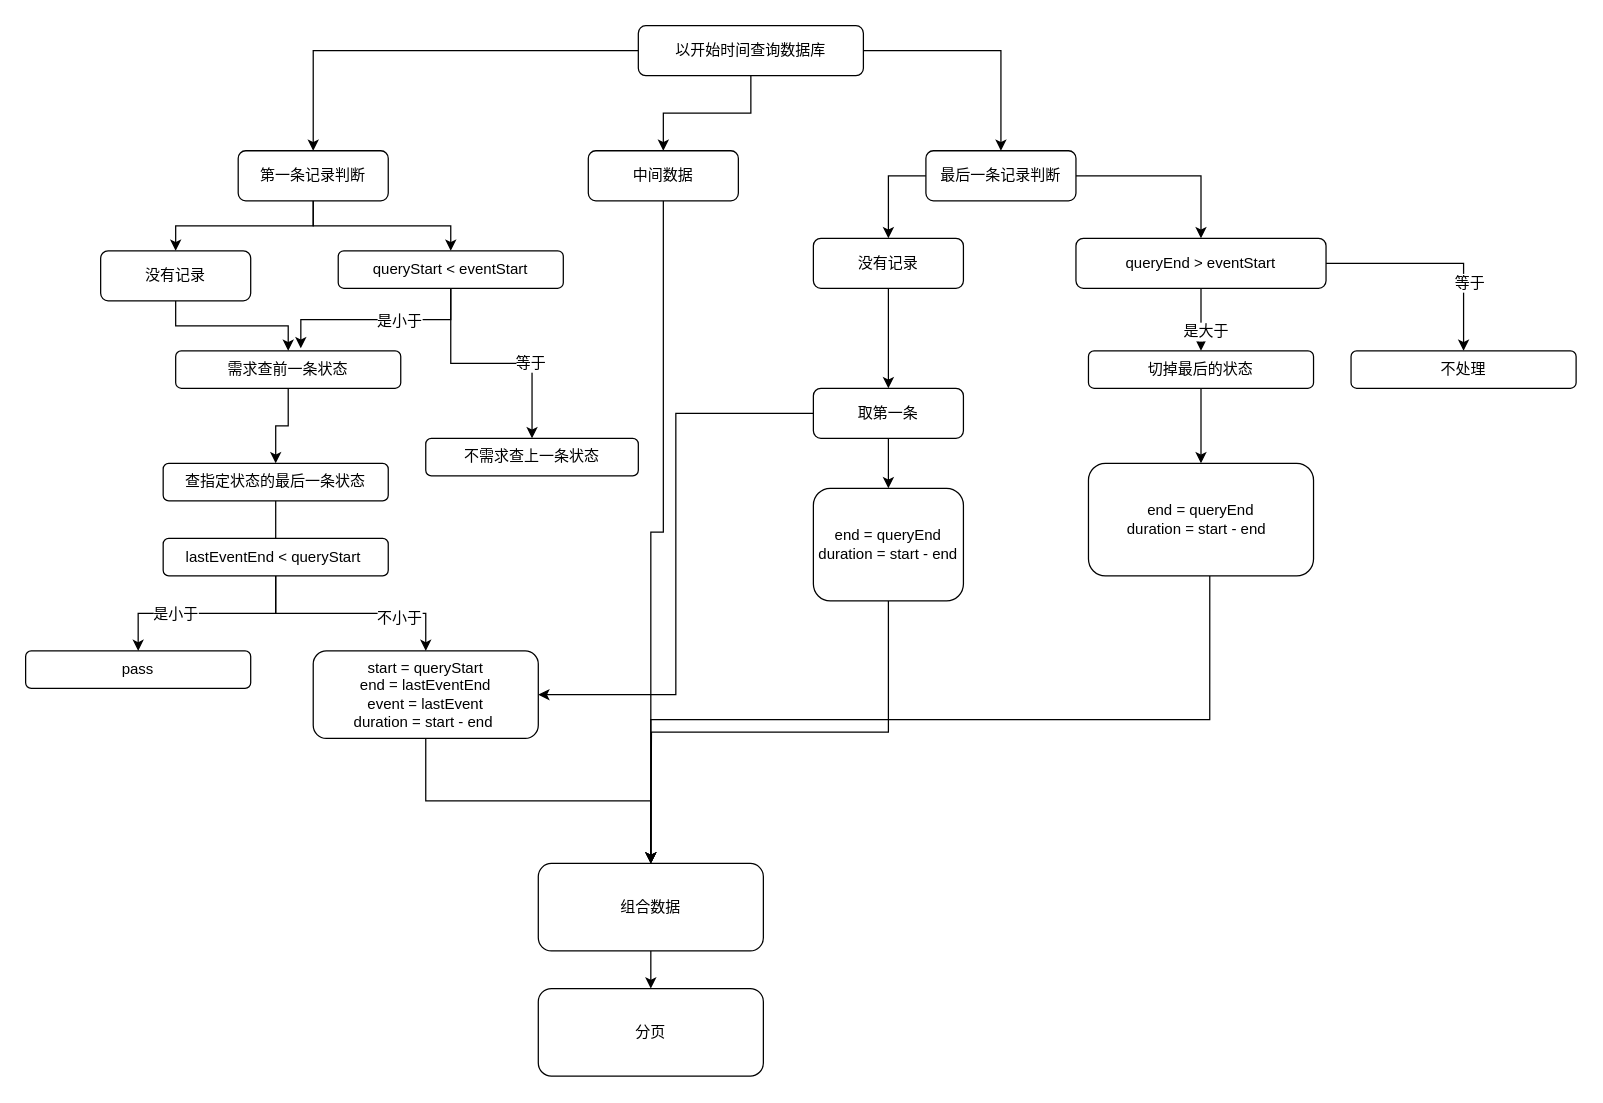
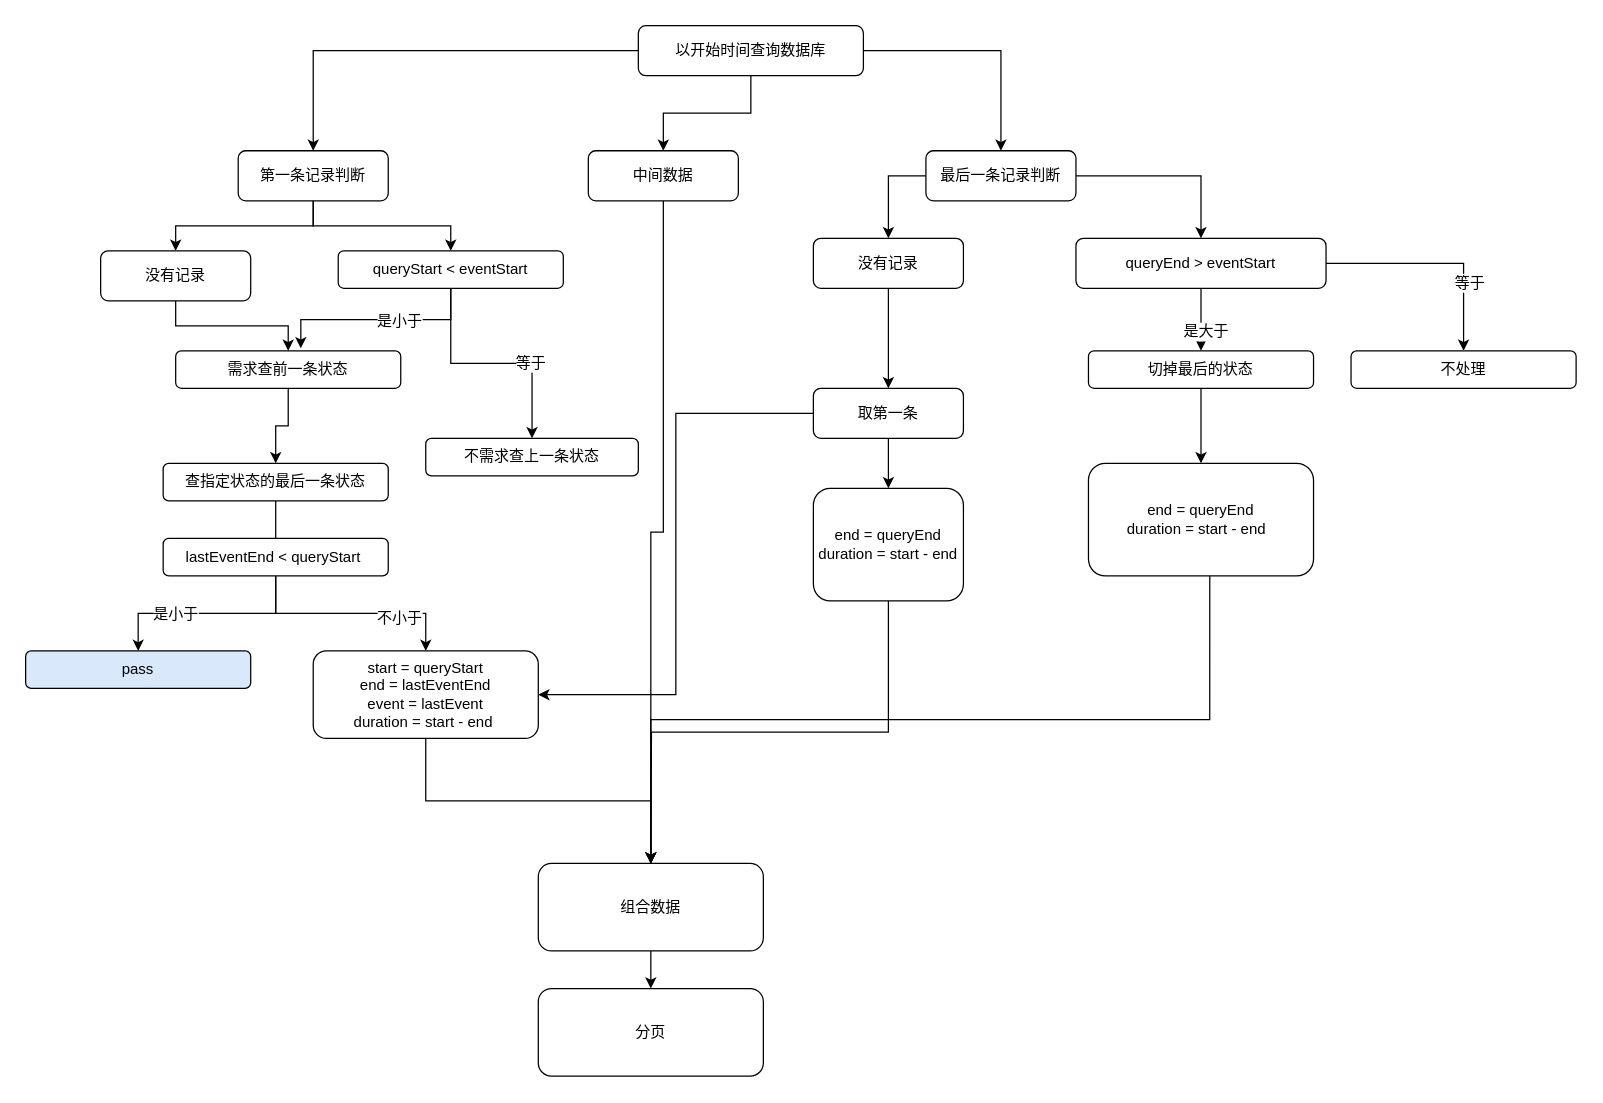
  <mxCell id="0" />
  <mxCell id="1" parent="0" />
  <mxCell id="2" style="edgeStyle=orthogonalEdgeStyle;rounded=0;orthogonalLoop=1;jettySize=auto;html=1;" edge="1" parent="1" source="5" target="8"><mxGeometry relative="1" as="geometry" /></mxCell>
  <mxCell id="3" style="edgeStyle=orthogonalEdgeStyle;rounded=0;orthogonalLoop=1;jettySize=auto;html=1;" edge="1" parent="1" source="5" target="11"><mxGeometry relative="1" as="geometry" /></mxCell>
  <mxCell id="4" style="edgeStyle=orthogonalEdgeStyle;rounded=0;orthogonalLoop=1;jettySize=auto;html=1;" edge="1" parent="1" source="5" target="42"><mxGeometry relative="1" as="geometry" /></mxCell>
  <mxCell id="5" value="以开始时间查询数据库" style="rounded=1;whiteSpace=wrap;html=1;" vertex="1" parent="1"><mxGeometry x="510" y="20" width="180" height="40" as="geometry" /></mxCell>
  <mxCell id="6" style="edgeStyle=orthogonalEdgeStyle;rounded=0;orthogonalLoop=1;jettySize=auto;html=1;entryX=0.5;entryY=0;entryDx=0;entryDy=0;" edge="1" parent="1" source="8" target="16"><mxGeometry relative="1" as="geometry" /></mxCell>
  <mxCell id="7" style="edgeStyle=orthogonalEdgeStyle;rounded=0;orthogonalLoop=1;jettySize=auto;html=1;" edge="1" parent="1" source="8" target="31"><mxGeometry relative="1" as="geometry" /></mxCell>
  <mxCell id="8" value="第一条记录判断" style="rounded=1;whiteSpace=wrap;html=1;" vertex="1" parent="1"><mxGeometry x="190" y="120" width="120" height="40" as="geometry" /></mxCell>
  <mxCell id="9" style="edgeStyle=orthogonalEdgeStyle;rounded=0;orthogonalLoop=1;jettySize=auto;html=1;entryX=0.5;entryY=0;entryDx=0;entryDy=0;exitX=0;exitY=0.5;exitDx=0;exitDy=0;" edge="1" parent="1" source="11" target="33"><mxGeometry relative="1" as="geometry" /></mxCell>
  <mxCell id="10" style="edgeStyle=orthogonalEdgeStyle;rounded=0;orthogonalLoop=1;jettySize=auto;html=1;exitX=1;exitY=0.5;exitDx=0;exitDy=0;" edge="1" parent="1" source="11" target="47"><mxGeometry relative="1" as="geometry" /></mxCell>
  <mxCell id="11" value="最后一条记录判断" style="rounded=1;whiteSpace=wrap;html=1;" vertex="1" parent="1"><mxGeometry x="740" y="120" width="120" height="40" as="geometry" /></mxCell>
  <mxCell id="12" style="edgeStyle=orthogonalEdgeStyle;rounded=0;orthogonalLoop=1;jettySize=auto;html=1;entryX=0.556;entryY=-0.067;entryDx=0;entryDy=0;entryPerimeter=0;" edge="1" parent="1" source="16" target="18"><mxGeometry relative="1" as="geometry" /></mxCell>
  <mxCell id="13" value="是小于" style="text;html=1;align=center;verticalAlign=middle;resizable=0;points=[];labelBackgroundColor=#ffffff;" vertex="1" connectable="0" parent="12"><mxGeometry x="-0.202" y="1" relative="1" as="geometry"><mxPoint as="offset" /></mxGeometry></mxCell>
  <mxCell id="14" style="edgeStyle=orthogonalEdgeStyle;rounded=0;orthogonalLoop=1;jettySize=auto;html=1;entryX=0.5;entryY=0;entryDx=0;entryDy=0;" edge="1" parent="1" source="16" target="19"><mxGeometry relative="1" as="geometry" /></mxCell>
  <mxCell id="15" value="等于" style="text;html=1;align=center;verticalAlign=middle;resizable=0;points=[];labelBackgroundColor=#ffffff;" vertex="1" connectable="0" parent="14"><mxGeometry x="0.333" y="1" relative="1" as="geometry"><mxPoint as="offset" /></mxGeometry></mxCell>
  <mxCell id="16" value="queryStart &amp;lt; eventStart" style="rounded=1;whiteSpace=wrap;html=1;" vertex="1" parent="1"><mxGeometry x="270" y="200" width="180" height="30" as="geometry" /></mxCell>
  <mxCell id="17" style="edgeStyle=orthogonalEdgeStyle;rounded=0;orthogonalLoop=1;jettySize=auto;html=1;entryX=0.5;entryY=0;entryDx=0;entryDy=0;" edge="1" parent="1" source="18" target="21"><mxGeometry relative="1" as="geometry" /></mxCell>
  <mxCell id="18" value="需求查前一条状态" style="rounded=1;whiteSpace=wrap;html=1;" vertex="1" parent="1"><mxGeometry x="140" y="280" width="180" height="30" as="geometry" /></mxCell>
  <mxCell id="19" value="不需求查上一条状态" style="rounded=1;whiteSpace=wrap;html=1;" vertex="1" parent="1"><mxGeometry x="340" y="350" width="170" height="30" as="geometry" /></mxCell>
  <mxCell id="20" style="edgeStyle=orthogonalEdgeStyle;rounded=0;orthogonalLoop=1;jettySize=auto;html=1;entryX=0.5;entryY=0;entryDx=0;entryDy=0;endArrow=none;" edge="1" parent="1" source="21" target="26"><mxGeometry relative="1" as="geometry" /></mxCell>
  <mxCell id="21" value="查指定状态的最后一条状态" style="rounded=1;whiteSpace=wrap;html=1;" vertex="1" parent="1"><mxGeometry x="130" y="370" width="180" height="30" as="geometry" /></mxCell>
  <mxCell id="22" style="edgeStyle=orthogonalEdgeStyle;rounded=0;orthogonalLoop=1;jettySize=auto;html=1;" edge="1" parent="1" source="26" target="27"><mxGeometry relative="1" as="geometry" /></mxCell>
  <mxCell id="23" value="是小于" style="text;html=1;align=center;verticalAlign=middle;resizable=0;points=[];labelBackgroundColor=#ffffff;" vertex="1" connectable="0" parent="22"><mxGeometry x="0.306" relative="1" as="geometry"><mxPoint as="offset" /></mxGeometry></mxCell>
  <mxCell id="24" style="edgeStyle=orthogonalEdgeStyle;rounded=0;orthogonalLoop=1;jettySize=auto;html=1;" edge="1" parent="1" source="26" target="29"><mxGeometry relative="1" as="geometry" /></mxCell>
  <mxCell id="25" value="不小于" style="text;html=1;align=center;verticalAlign=middle;resizable=0;points=[];labelBackgroundColor=#ffffff;" vertex="1" connectable="0" parent="24"><mxGeometry x="0.422" y="-3" relative="1" as="geometry"><mxPoint as="offset" /></mxGeometry></mxCell>
  <mxCell id="26" value="lastEventEnd &amp;lt; queryStart&amp;nbsp;" style="rounded=1;whiteSpace=wrap;html=1;" vertex="1" parent="1"><mxGeometry x="130" y="430" width="180" height="30" as="geometry" /></mxCell>
- <mxCell id="27" value="pass" style="rounded=1;whiteSpace=wrap;html=1;" vertex="1" parent="1"><mxGeometry x="20" y="520" width="180" height="30" as="geometry" /></mxCell>
+ <mxCell id="27" value="pass" style="rounded=1;whiteSpace=wrap;html=1;fillColor=#dae8fc;" vertex="1" parent="1"><mxGeometry x="20" y="520" width="180" height="30" as="geometry" /></mxCell>
  <mxCell id="28" style="edgeStyle=orthogonalEdgeStyle;rounded=0;orthogonalLoop=1;jettySize=auto;html=1;" edge="1" parent="1" source="29" target="40"><mxGeometry relative="1" as="geometry" /></mxCell>
  <mxCell id="29" value="start = queryStart&lt;br&gt;end = lastEventEnd&lt;br&gt;event = lastEvent&lt;br&gt;duration = start - end&amp;nbsp;" style="rounded=1;whiteSpace=wrap;html=1;" vertex="1" parent="1"><mxGeometry x="250" y="520" width="180" height="70" as="geometry" /></mxCell>
  <mxCell id="30" style="edgeStyle=orthogonalEdgeStyle;rounded=0;orthogonalLoop=1;jettySize=auto;html=1;" edge="1" parent="1" source="31" target="18"><mxGeometry relative="1" as="geometry" /></mxCell>
  <mxCell id="31" value="没有记录" style="rounded=1;whiteSpace=wrap;html=1;" vertex="1" parent="1"><mxGeometry x="80" y="200" width="120" height="40" as="geometry" /></mxCell>
  <mxCell id="32" value="" style="edgeStyle=orthogonalEdgeStyle;rounded=0;orthogonalLoop=1;jettySize=auto;html=1;" edge="1" parent="1" source="33" target="36"><mxGeometry relative="1" as="geometry" /></mxCell>
  <mxCell id="33" value="没有记录" style="rounded=1;whiteSpace=wrap;html=1;" vertex="1" parent="1"><mxGeometry x="650" y="190" width="120" height="40" as="geometry" /></mxCell>
  <mxCell id="34" style="edgeStyle=orthogonalEdgeStyle;rounded=0;orthogonalLoop=1;jettySize=auto;html=1;entryX=1;entryY=0.5;entryDx=0;entryDy=0;" edge="1" parent="1" source="36" target="29"><mxGeometry relative="1" as="geometry" /></mxCell>
  <mxCell id="35" style="edgeStyle=orthogonalEdgeStyle;rounded=0;orthogonalLoop=1;jettySize=auto;html=1;entryX=0.5;entryY=0;entryDx=0;entryDy=0;" edge="1" parent="1" source="36" target="38"><mxGeometry relative="1" as="geometry" /></mxCell>
  <mxCell id="36" value="取第一条" style="rounded=1;whiteSpace=wrap;html=1;" vertex="1" parent="1"><mxGeometry x="650" y="310" width="120" height="40" as="geometry" /></mxCell>
  <mxCell id="37" style="edgeStyle=orthogonalEdgeStyle;rounded=0;orthogonalLoop=1;jettySize=auto;html=1;exitX=0.5;exitY=1;exitDx=0;exitDy=0;" edge="1" parent="1" source="38"><mxGeometry relative="1" as="geometry"><mxPoint x="520" y="690" as="targetPoint" /></mxGeometry></mxCell>
  <mxCell id="38" value="end = queryEnd&lt;br&gt;duration = start - end" style="rounded=1;whiteSpace=wrap;html=1;" vertex="1" parent="1"><mxGeometry x="650" y="390" width="120" height="90" as="geometry" /></mxCell>
  <mxCell id="39" value="" style="edgeStyle=orthogonalEdgeStyle;rounded=0;orthogonalLoop=1;jettySize=auto;html=1;" edge="1" parent="1" source="40" target="53"><mxGeometry relative="1" as="geometry" /></mxCell>
  <mxCell id="40" value="组合数据" style="rounded=1;whiteSpace=wrap;html=1;" vertex="1" parent="1"><mxGeometry x="430" y="690" width="180" height="70" as="geometry" /></mxCell>
  <mxCell id="41" style="edgeStyle=orthogonalEdgeStyle;rounded=0;orthogonalLoop=1;jettySize=auto;html=1;" edge="1" parent="1" source="42" target="40"><mxGeometry relative="1" as="geometry" /></mxCell>
  <mxCell id="42" value="中间数据" style="rounded=1;whiteSpace=wrap;html=1;" vertex="1" parent="1"><mxGeometry x="470" y="120" width="120" height="40" as="geometry" /></mxCell>
  <mxCell id="43" style="edgeStyle=orthogonalEdgeStyle;rounded=0;orthogonalLoop=1;jettySize=auto;html=1;" edge="1" parent="1" source="47" target="49"><mxGeometry relative="1" as="geometry" /></mxCell>
  <mxCell id="44" value="是大于" style="text;html=1;align=center;verticalAlign=middle;resizable=0;points=[];labelBackgroundColor=#ffffff;" vertex="1" connectable="0" parent="43"><mxGeometry x="0.354" y="3" relative="1" as="geometry"><mxPoint as="offset" /></mxGeometry></mxCell>
  <mxCell id="45" style="edgeStyle=orthogonalEdgeStyle;rounded=0;orthogonalLoop=1;jettySize=auto;html=1;entryX=0.5;entryY=0;entryDx=0;entryDy=0;" edge="1" parent="1" source="47" target="50"><mxGeometry relative="1" as="geometry" /></mxCell>
  <mxCell id="46" value="等于" style="text;html=1;align=center;verticalAlign=middle;resizable=0;points=[];labelBackgroundColor=#ffffff;" vertex="1" connectable="0" parent="45"><mxGeometry x="0.39" y="4" relative="1" as="geometry"><mxPoint as="offset" /></mxGeometry></mxCell>
  <mxCell id="47" value="queryEnd &amp;gt; eventStart" style="rounded=1;whiteSpace=wrap;html=1;" vertex="1" parent="1"><mxGeometry x="860" y="190" width="200" height="40" as="geometry" /></mxCell>
  <mxCell id="48" style="edgeStyle=orthogonalEdgeStyle;rounded=0;orthogonalLoop=1;jettySize=auto;html=1;entryX=0.5;entryY=0;entryDx=0;entryDy=0;" edge="1" parent="1" source="49" target="52"><mxGeometry relative="1" as="geometry" /></mxCell>
  <mxCell id="49" value="切掉最后的状态" style="rounded=1;whiteSpace=wrap;html=1;" vertex="1" parent="1"><mxGeometry x="870" y="280" width="180" height="30" as="geometry" /></mxCell>
  <mxCell id="50" value="不处理" style="rounded=1;whiteSpace=wrap;html=1;" vertex="1" parent="1"><mxGeometry x="1080" y="280" width="180" height="30" as="geometry" /></mxCell>
  <mxCell id="51" style="edgeStyle=orthogonalEdgeStyle;rounded=0;orthogonalLoop=1;jettySize=auto;html=1;entryX=0.5;entryY=0;entryDx=0;entryDy=0;exitX=0.539;exitY=0.989;exitDx=0;exitDy=0;exitPerimeter=0;" edge="1" parent="1" source="52" target="40"><mxGeometry relative="1" as="geometry" /></mxCell>
  <mxCell id="52" value="end = queryEnd&lt;br&gt;duration = start - end&amp;nbsp;&amp;nbsp;" style="rounded=1;whiteSpace=wrap;html=1;" vertex="1" parent="1"><mxGeometry x="870" y="370" width="180" height="90" as="geometry" /></mxCell>
  <mxCell id="53" value="分页" style="rounded=1;whiteSpace=wrap;html=1;" vertex="1" parent="1"><mxGeometry x="430" y="790" width="180" height="70" as="geometry" /></mxCell>
